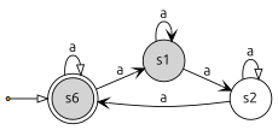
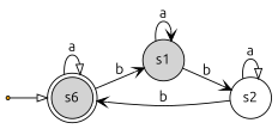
  digraph {
    fontname=Ubuntu
    rankdir=LR
    node [fillcolor=lightgrey fontname=Ubuntu shape=circle style=filled]
    edge [arrowhead=vee fontname=Ubuntu]
    start [fillcolor=orange shape=point]
    n2 [label=s6 shape=doublecircle]
    s1
    s2 [fillcolor=white]
    start -> n2 [arrowhead=onormal]
    n2 -> n2 [arrowhead=onormal label=a]
-   n2 -> s1 [label=a]
+   n2 -> s1 [label=b]
    s1 -> s1 [label=a]
-   s1 -> s2 [label=a]
-   s2 -> n2 [label=a]
+   s1 -> s2 [label=b]
+   s2 -> n2 [label=b]
    s2 -> s2 [arrowhead=onormal label=a]
  }
